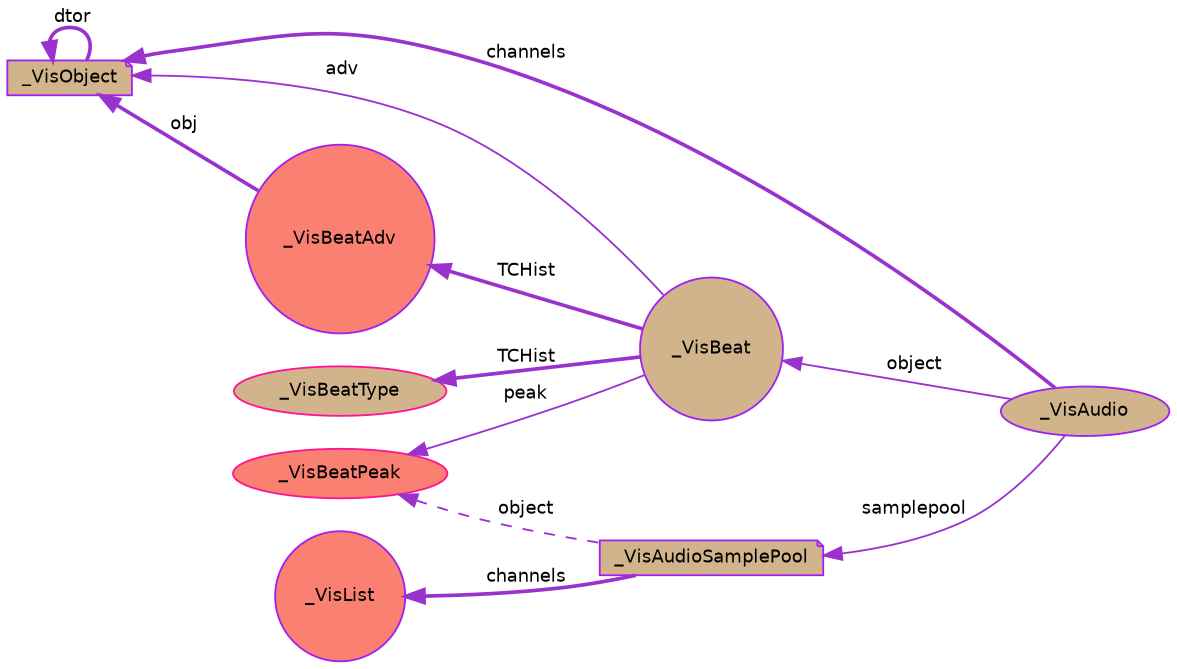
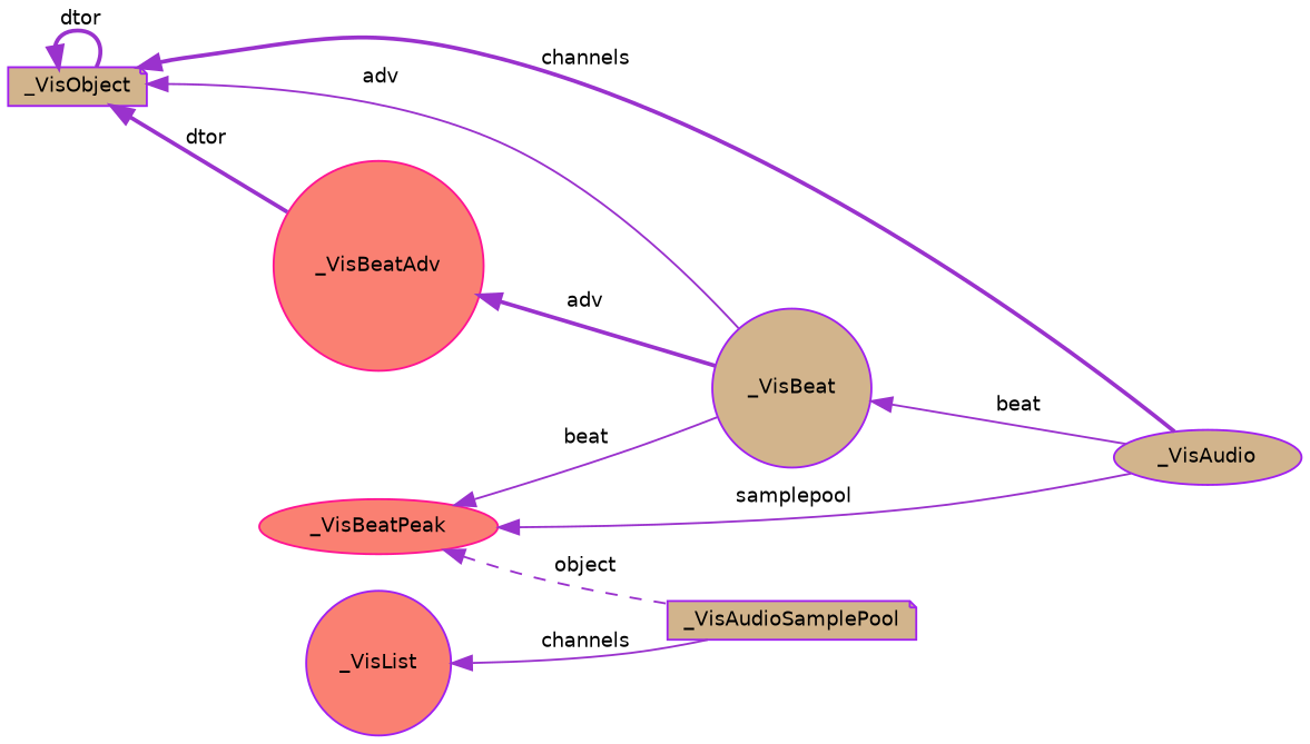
  digraph {
    rankdir=LR
    node [color=purple fillcolor=tan fontname=Helvetica fontsize=10 shape=ellipse style=filled]
    edge [color=darkorchid3 dir=back fontname=Helvetica fontsize=10 labelfontname=Helvetica labelfontsize=10 style=solid]
    n1 [fontcolor=black height=0.2 label=_VisAudio width=0.4]
    n2 [height=0.2 label=_VisBeat shape=circle width=0.4]
-   n3 [fillcolor=salmon height=0.2 label=_VisBeatAdv shape=circle width=0.4]
+   n3 [color=deeppink fillcolor=salmon height=0.2 label=_VisBeatAdv shape=circle width=0.4]
    n4 [height=0.2 label=_VisObject shape=note width=0.4]
    n5 [height=0.2 label=_VisAudioSamplePool shape=note width=0.4]
    n6 [color=deeppink fillcolor=salmon height=0.2 label=_VisBeatPeak width=0.4]
-   n7 [color=deeppink height=0.2 label=_VisBeatType width=0.4]
    n8 [fillcolor=salmon height=0.2 label=_VisList shape=circle width=0.4]
-   n2 -> n1 [label=" object"]
-   n3 -> n2 [label=" TCHist" style=bold]
+   n2 -> n1 [label=" beat"]
+   n3 -> n2 [label=" adv" style=bold]
    n4 -> n1 [label=" channels" style=bold]
    n4 -> n2 [label=" adv"]
-   n4 -> n3 [label=" obj" style=bold]
+   n4 -> n3 [label=" dtor" style=bold]
    n4 -> n4 [label=" dtor" style=bold]
-   n5 -> n1 [label=" samplepool"]
-   n6 -> n2 [label=" peak"]
+   n6 -> n1 [label=" samplepool"]
+   n6 -> n2 [label=" beat"]
    n6 -> n5 [label=" object" style=dashed]
-   n7 -> n2 [label=" TCHist" style=bold]
-   n8 -> n5 [label=" channels" style=bold]
+   n8 -> n5 [label=" channels"]
  }
